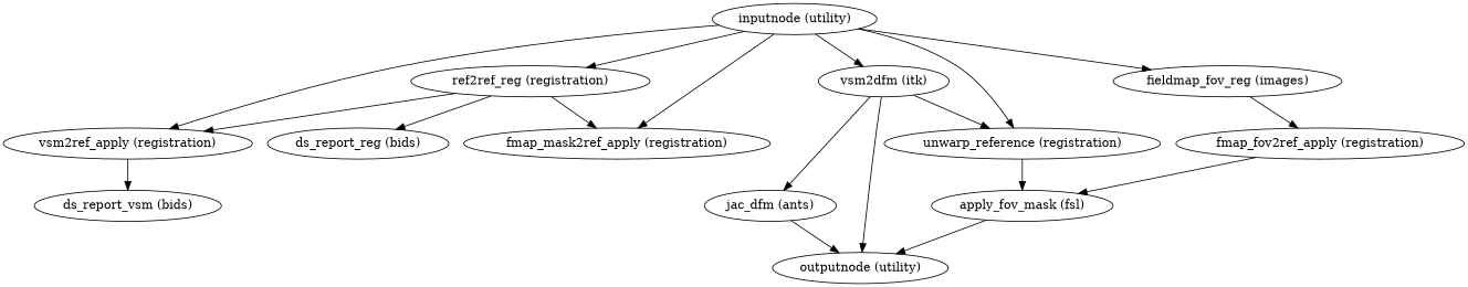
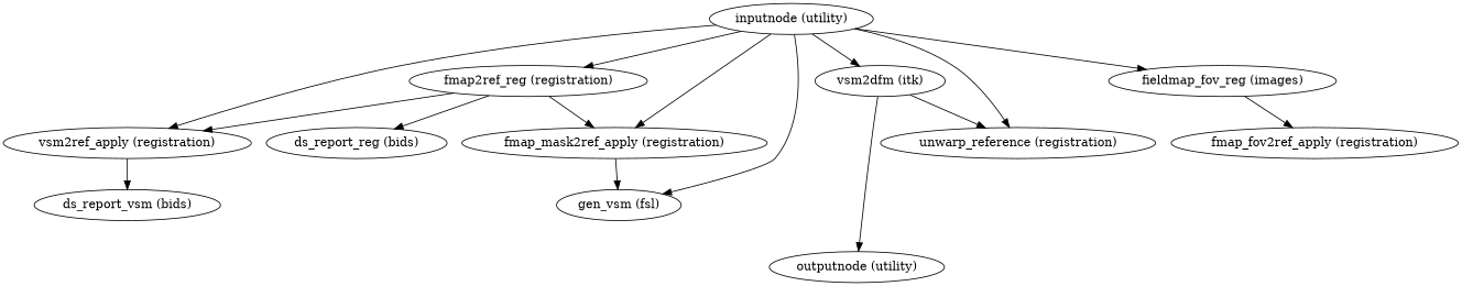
  strict digraph {
    "inputnode (utility)"
-   "fmap2ref_reg (registration)" [label="ref2ref_reg (registration)"]
+   "fmap2ref_reg (registration)"
    n3 [label="vsm2ref_apply (registration)"]
    "fmap_mask2ref_apply (registration)"
+   "gen_vsm (fsl)"
    "vsm2dfm (itk)"
    "unwarp_reference (registration)"
    n8 [label="fieldmap_fov_reg (images)"]
    "ds_report_reg (bids)"
    "ds_report_vsm (bids)"
    "outputnode (utility)"
-   "jac_dfm (ants)"
-   "apply_fov_mask (fsl)"
    "fmap_fov2ref_apply (registration)"
    "inputnode (utility)" -> "fmap2ref_reg (registration)"
    "inputnode (utility)" -> n3
    "inputnode (utility)" -> "fmap_mask2ref_apply (registration)"
+   "inputnode (utility)" -> "gen_vsm (fsl)"
    "inputnode (utility)" -> "vsm2dfm (itk)"
    "inputnode (utility)" -> "unwarp_reference (registration)"
    "inputnode (utility)" -> n8
    "fmap2ref_reg (registration)" -> n3
    "fmap2ref_reg (registration)" -> "fmap_mask2ref_apply (registration)"
    "fmap2ref_reg (registration)" -> "ds_report_reg (bids)"
    n3 -> "ds_report_vsm (bids)"
+   "fmap_mask2ref_apply (registration)" -> "gen_vsm (fsl)"
    "vsm2dfm (itk)" -> "unwarp_reference (registration)"
    "vsm2dfm (itk)" -> "outputnode (utility)"
-   "vsm2dfm (itk)" -> "jac_dfm (ants)"
-   "unwarp_reference (registration)" -> "apply_fov_mask (fsl)"
    n8 -> "fmap_fov2ref_apply (registration)"
-   "jac_dfm (ants)" -> "outputnode (utility)"
-   "apply_fov_mask (fsl)" -> "outputnode (utility)"
-   "fmap_fov2ref_apply (registration)" -> "apply_fov_mask (fsl)"
  }
